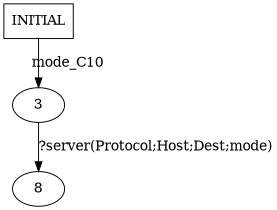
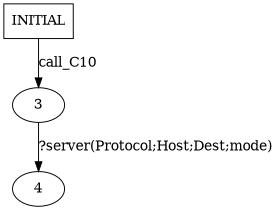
  digraph {
    n1 [label=INITIAL shape=box]
    n2 [label=3]
-   n3 [label=8]
-   n1 -> n2 [label=mode_C10]
+   n3 [label=4]
+   n1 -> n2 [label=call_C10]
    n2 -> n3 [label="?server(Protocol;Host;Dest;mode)"]
  }
